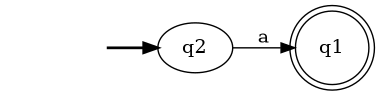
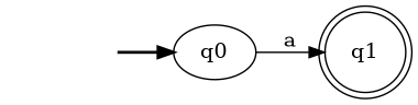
  digraph {
    rankdir=LR
    fake0 [style=invisible]
-   q0 [root=true label=q2]
+   q0 [root=true]
    q1 [shape=doublecircle]
    fake0 -> q0 [style=bold]
    q0 -> q1 [label=a]
  }
